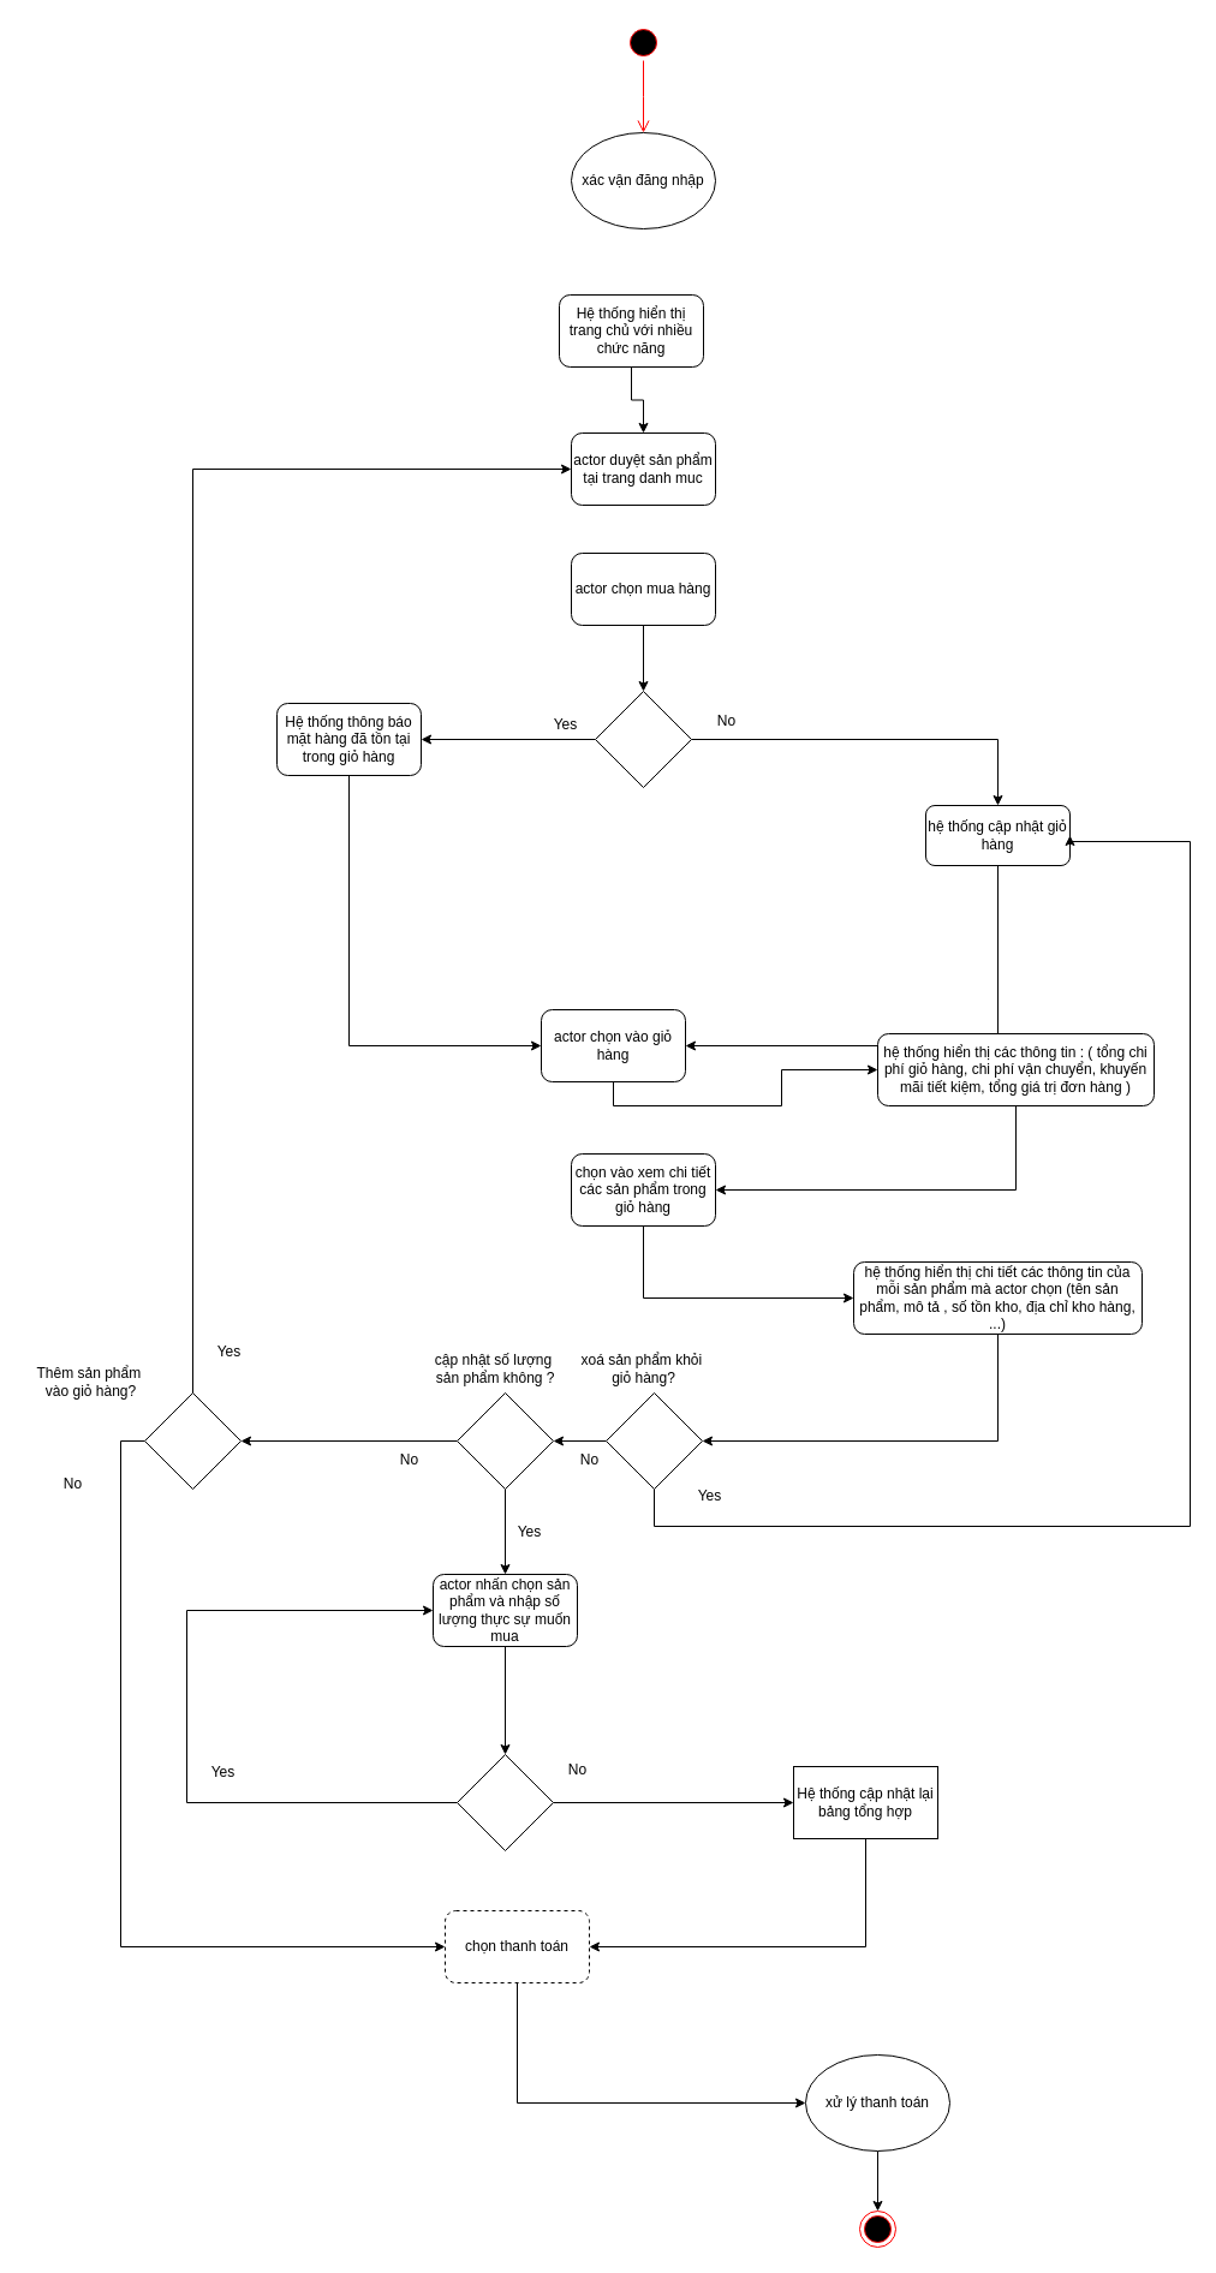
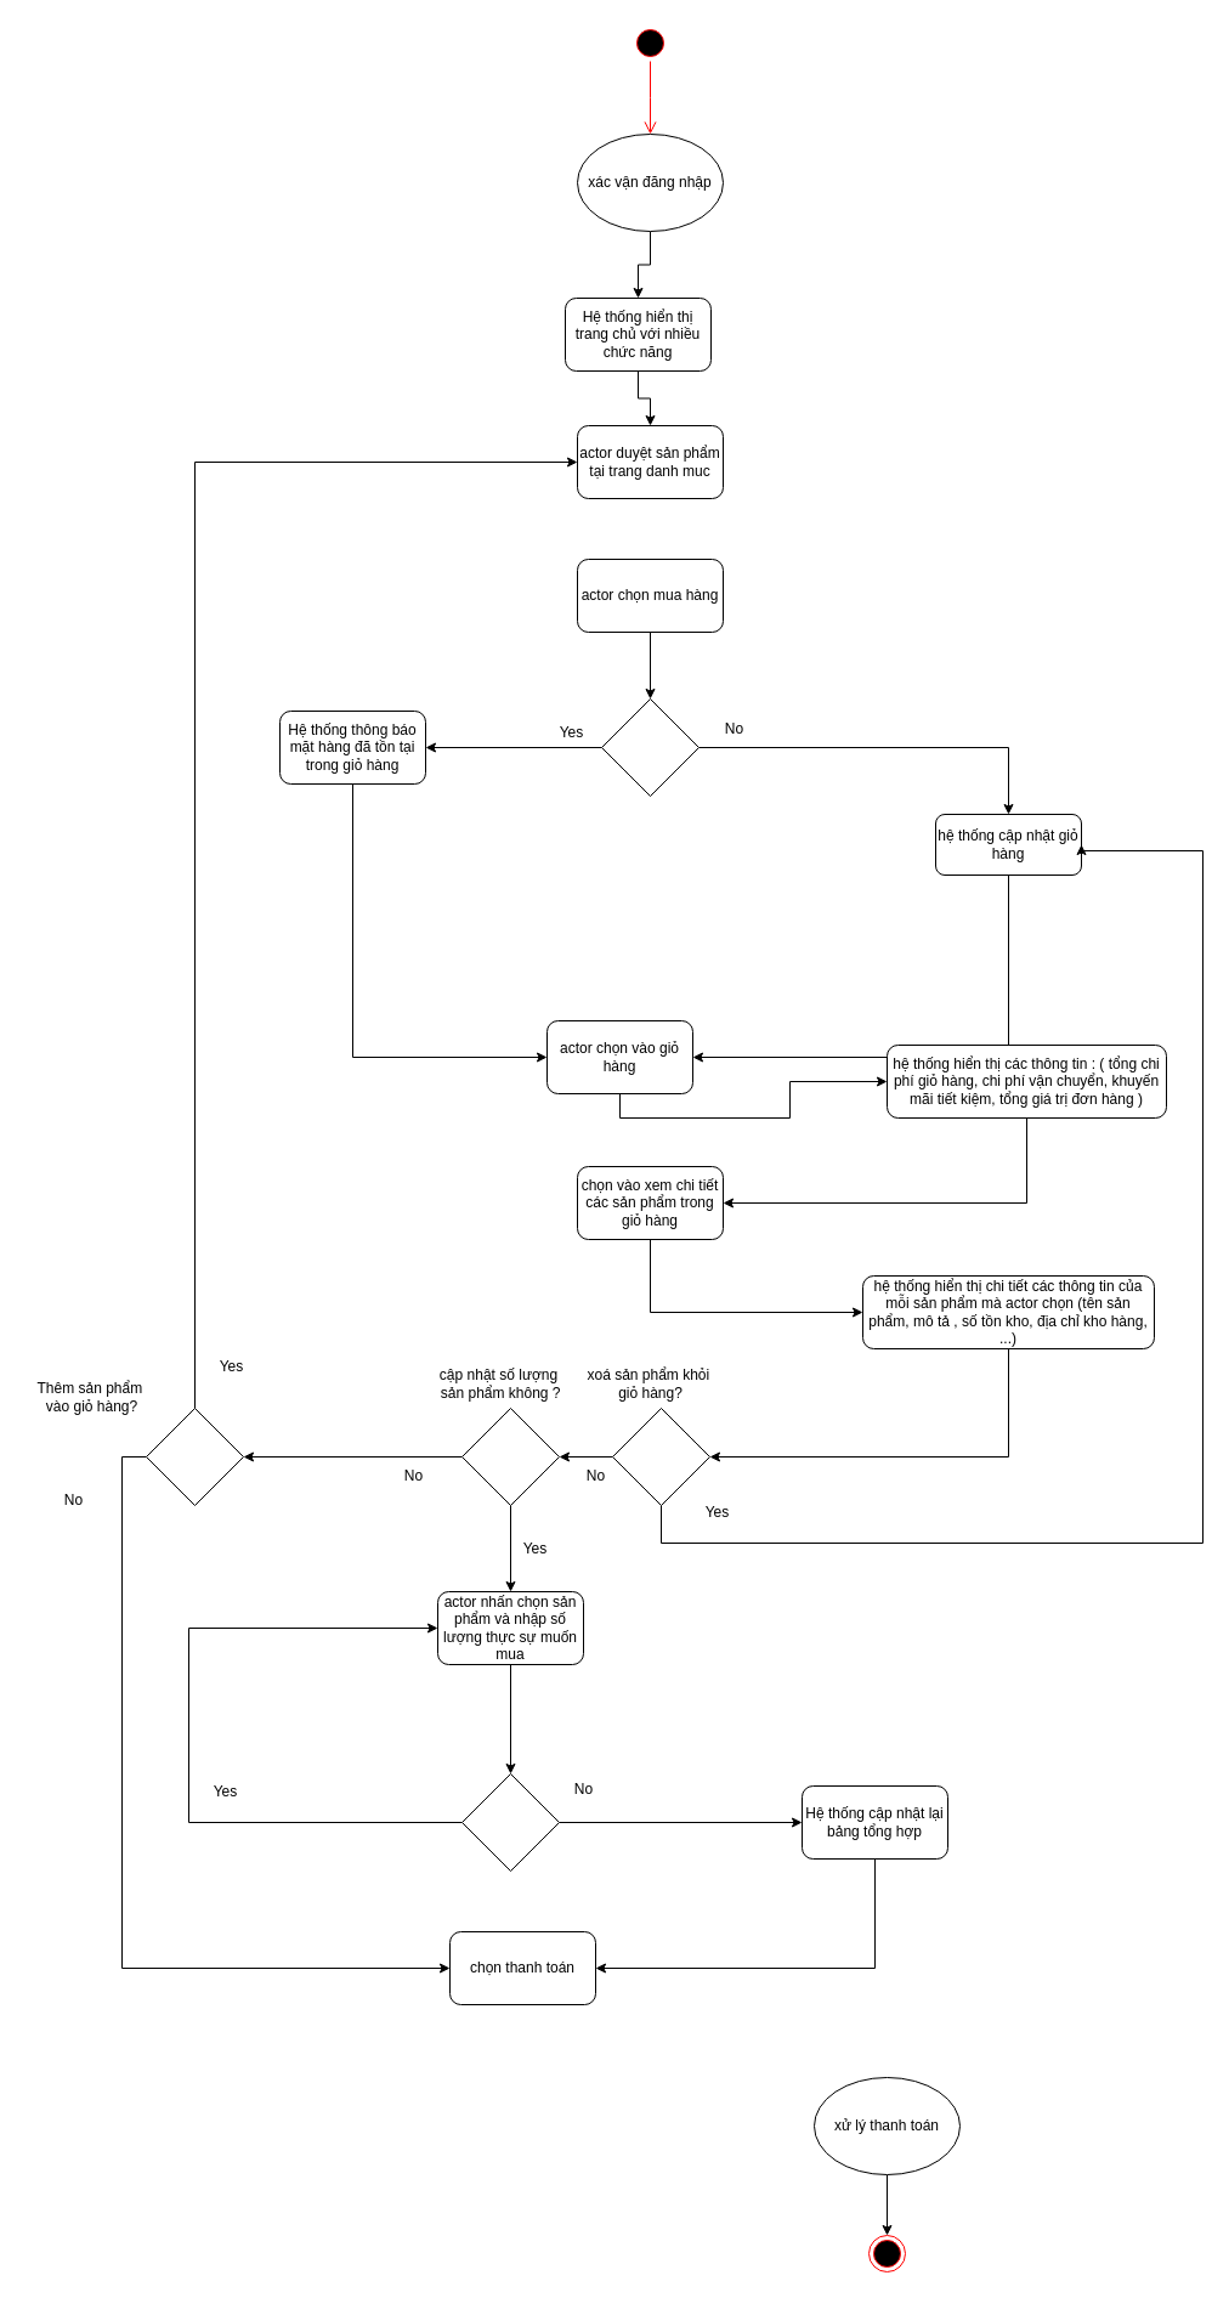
  <mxCell id="0" />
  <mxCell id="1" parent="0" />
  <mxCell id="2" value="" style="ellipse;html=1;shape=startState;fillColor=#000000;strokeColor=#ff0000;" parent="1" vertex="1"><mxGeometry x="520" y="20" width="30" height="30" as="geometry" /></mxCell>
  <mxCell id="3" value="" style="edgeStyle=orthogonalEdgeStyle;html=1;verticalAlign=bottom;endArrow=open;endSize=8;strokeColor=#ff0000;rounded=0;" parent="1" source="2" edge="1"><mxGeometry relative="1" as="geometry"><mxPoint x="535" y="110" as="targetPoint" /></mxGeometry></mxCell>
+ <mxCell id="4" style="edgeStyle=orthogonalEdgeStyle;rounded=0;orthogonalLoop=1;jettySize=auto;html=1;exitX=0.5;exitY=1;exitDx=0;exitDy=0;entryX=0.5;entryY=0;entryDx=0;entryDy=0;" parent="1" source="5" target="7" edge="1"><mxGeometry relative="1" as="geometry" /></mxCell>
  <mxCell id="5" value="xác vận đăng nhập" style="ellipse;whiteSpace=wrap;html=1;" parent="1" vertex="1"><mxGeometry x="475" y="110" width="120" height="80" as="geometry" /></mxCell>
  <mxCell id="6" style="edgeStyle=orthogonalEdgeStyle;rounded=0;orthogonalLoop=1;jettySize=auto;html=1;exitX=0.5;exitY=1;exitDx=0;exitDy=0;entryX=0.5;entryY=0;entryDx=0;entryDy=0;" parent="1" source="7" target="8" edge="1"><mxGeometry relative="1" as="geometry" /></mxCell>
  <mxCell id="7" value="Hệ thống hiển thị trang chủ với nhiều chức năng" style="rounded=1;whiteSpace=wrap;html=1;" parent="1" vertex="1"><mxGeometry x="465" y="245" width="120" height="60" as="geometry" /></mxCell>
- <mxCell id="8" value="actor duyệt sản phẩm tại trang danh muc" style="rounded=1;whiteSpace=wrap;html=1;" parent="1" vertex="1"><mxGeometry x="475" y="360" width="120" height="60" as="geometry" /></mxCell>
+ <mxCell id="8" value="actor duyệt sản phẩm tại trang danh muc" style="rounded=1;whiteSpace=wrap;html=1;" parent="1" vertex="1"><mxGeometry x="475" y="350" width="120" height="60" as="geometry" /></mxCell>
  <mxCell id="9" style="edgeStyle=orthogonalEdgeStyle;rounded=0;orthogonalLoop=1;jettySize=auto;html=1;exitX=0.5;exitY=1;exitDx=0;exitDy=0;entryX=0.5;entryY=0;entryDx=0;entryDy=0;" parent="1" source="10" target="29" edge="1"><mxGeometry relative="1" as="geometry" /></mxCell>
  <mxCell id="10" value="actor chọn mua hàng" style="rounded=1;whiteSpace=wrap;html=1;" parent="1" vertex="1"><mxGeometry x="475" y="460" width="120" height="60" as="geometry" /></mxCell>
  <mxCell id="11" style="edgeStyle=orthogonalEdgeStyle;rounded=0;orthogonalLoop=1;jettySize=auto;html=1;exitX=0.5;exitY=1;exitDx=0;exitDy=0;entryX=1;entryY=0.5;entryDx=0;entryDy=0;" parent="1" source="12" target="14" edge="1"><mxGeometry relative="1" as="geometry" /></mxCell>
  <mxCell id="12" value="hệ thống cập nhật giỏ hàng" style="rounded=1;whiteSpace=wrap;html=1;" parent="1" vertex="1"><mxGeometry x="770" y="670" width="120" height="50" as="geometry" /></mxCell>
  <mxCell id="13" style="edgeStyle=orthogonalEdgeStyle;rounded=0;orthogonalLoop=1;jettySize=auto;html=1;exitX=0.5;exitY=1;exitDx=0;exitDy=0;entryX=0;entryY=0.5;entryDx=0;entryDy=0;" parent="1" source="14" target="16" edge="1"><mxGeometry relative="1" as="geometry" /></mxCell>
  <mxCell id="14" value="actor chọn vào giỏ hàng" style="rounded=1;whiteSpace=wrap;html=1;" parent="1" vertex="1"><mxGeometry x="450" y="840" width="120" height="60" as="geometry" /></mxCell>
  <mxCell id="15" style="edgeStyle=orthogonalEdgeStyle;rounded=0;orthogonalLoop=1;jettySize=auto;html=1;exitX=0.5;exitY=1;exitDx=0;exitDy=0;entryX=1;entryY=0.5;entryDx=0;entryDy=0;" parent="1" source="16" target="18" edge="1"><mxGeometry relative="1" as="geometry" /></mxCell>
  <mxCell id="16" value="hệ thống hiển thị các thông tin : ( tổng chi phí giỏ hàng, chi phí vận chuyển, khuyến mãi tiết kiệm, tổng giá trị đơn hàng )" style="rounded=1;whiteSpace=wrap;html=1;" parent="1" vertex="1"><mxGeometry x="730" y="860" width="230" height="60" as="geometry" /></mxCell>
  <mxCell id="17" style="edgeStyle=orthogonalEdgeStyle;rounded=0;orthogonalLoop=1;jettySize=auto;html=1;exitX=0.5;exitY=1;exitDx=0;exitDy=0;entryX=0;entryY=0.5;entryDx=0;entryDy=0;" parent="1" source="18" target="20" edge="1"><mxGeometry relative="1" as="geometry" /></mxCell>
  <mxCell id="18" value="chọn vào xem chi tiết các sản phẩm trong giỏ hàng" style="rounded=1;whiteSpace=wrap;html=1;" parent="1" vertex="1"><mxGeometry x="475" y="960" width="120" height="60" as="geometry" /></mxCell>
  <mxCell id="19" style="edgeStyle=orthogonalEdgeStyle;rounded=0;orthogonalLoop=1;jettySize=auto;html=1;exitX=0.5;exitY=1;exitDx=0;exitDy=0;entryX=1;entryY=0.5;entryDx=0;entryDy=0;" parent="1" source="20" target="36" edge="1"><mxGeometry relative="1" as="geometry" /></mxCell>
  <mxCell id="20" value="hệ thống hiển thị chi tiết các thông tin của mỗi sản phẩm mà actor chọn (tên sản phẩm, mô tả , số tồn kho, địa chỉ kho hàng, ...)" style="rounded=1;whiteSpace=wrap;html=1;" parent="1" vertex="1"><mxGeometry x="710" y="1050" width="240" height="60" as="geometry" /></mxCell>
  <mxCell id="21" style="edgeStyle=orthogonalEdgeStyle;rounded=0;orthogonalLoop=1;jettySize=auto;html=1;exitX=0.5;exitY=1;exitDx=0;exitDy=0;entryX=0.5;entryY=0;entryDx=0;entryDy=0;" parent="1" source="22" target="25" edge="1"><mxGeometry relative="1" as="geometry" /></mxCell>
  <mxCell id="22" value="actor nhấn chọn sản phẩm và nhập số lượng thực sự muốn mua" style="rounded=1;whiteSpace=wrap;html=1;" parent="1" vertex="1"><mxGeometry x="360" y="1310" width="120" height="60" as="geometry" /></mxCell>
  <mxCell id="23" style="edgeStyle=orthogonalEdgeStyle;rounded=0;orthogonalLoop=1;jettySize=auto;html=1;exitX=0;exitY=0.5;exitDx=0;exitDy=0;entryX=0;entryY=0.5;entryDx=0;entryDy=0;" parent="1" source="25" target="22" edge="1"><mxGeometry relative="1" as="geometry"><Array as="points"><mxPoint x="155" y="1500" /><mxPoint x="155" y="1340" /></Array></mxGeometry></mxCell>
  <mxCell id="24" style="edgeStyle=orthogonalEdgeStyle;rounded=0;orthogonalLoop=1;jettySize=auto;html=1;exitX=1;exitY=0.5;exitDx=0;exitDy=0;entryX=0;entryY=0.5;entryDx=0;entryDy=0;" parent="1" source="25" target="46" edge="1"><mxGeometry relative="1" as="geometry" /></mxCell>
  <mxCell id="25" value="" style="rhombus;whiteSpace=wrap;html=1;" parent="1" vertex="1"><mxGeometry x="380" y="1460" width="80" height="80" as="geometry" /></mxCell>
  <mxCell id="26" value="Yes" style="text;html=1;align=center;verticalAlign=middle;resizable=0;points=[];autosize=1;strokeColor=none;fillColor=none;" parent="1" vertex="1"><mxGeometry x="165" y="1460" width="40" height="30" as="geometry" /></mxCell>
  <mxCell id="27" style="edgeStyle=orthogonalEdgeStyle;rounded=0;orthogonalLoop=1;jettySize=auto;html=1;exitX=0;exitY=0.5;exitDx=0;exitDy=0;entryX=1;entryY=0.5;entryDx=0;entryDy=0;" parent="1" source="29" target="31" edge="1"><mxGeometry relative="1" as="geometry" /></mxCell>
  <mxCell id="28" style="edgeStyle=orthogonalEdgeStyle;rounded=0;orthogonalLoop=1;jettySize=auto;html=1;exitX=1;exitY=0.5;exitDx=0;exitDy=0;entryX=0.5;entryY=0;entryDx=0;entryDy=0;" parent="1" source="29" target="12" edge="1"><mxGeometry relative="1" as="geometry" /></mxCell>
  <mxCell id="29" value="" style="rhombus;whiteSpace=wrap;html=1;" parent="1" vertex="1"><mxGeometry x="495" y="575" width="80" height="80" as="geometry" /></mxCell>
  <mxCell id="30" style="edgeStyle=orthogonalEdgeStyle;rounded=0;orthogonalLoop=1;jettySize=auto;html=1;exitX=0.5;exitY=1;exitDx=0;exitDy=0;entryX=0;entryY=0.5;entryDx=0;entryDy=0;" parent="1" source="31" target="14" edge="1"><mxGeometry relative="1" as="geometry" /></mxCell>
  <mxCell id="31" value="Hệ thống thông báo mặt hàng đã tồn tại trong giỏ hàng" style="rounded=1;whiteSpace=wrap;html=1;" parent="1" vertex="1"><mxGeometry x="230" y="585" width="120" height="60" as="geometry" /></mxCell>
  <mxCell id="32" value="Yes" style="text;html=1;align=center;verticalAlign=middle;resizable=0;points=[];autosize=1;strokeColor=none;fillColor=none;" parent="1" vertex="1"><mxGeometry x="450" y="588" width="40" height="30" as="geometry" /></mxCell>
  <mxCell id="33" value="No" style="text;html=1;align=center;verticalAlign=middle;resizable=0;points=[];autosize=1;strokeColor=none;fillColor=none;" parent="1" vertex="1"><mxGeometry x="584" y="585" width="40" height="30" as="geometry" /></mxCell>
  <mxCell id="34" style="edgeStyle=orthogonalEdgeStyle;rounded=0;orthogonalLoop=1;jettySize=auto;html=1;exitX=0.5;exitY=1;exitDx=0;exitDy=0;entryX=1;entryY=0.5;entryDx=0;entryDy=0;" parent="1" source="36" target="12" edge="1"><mxGeometry relative="1" as="geometry"><mxPoint x="360" y="1042" as="targetPoint" /><Array as="points"><mxPoint x="544" y="1270" /><mxPoint x="990" y="1270" /><mxPoint x="990" y="700" /></Array></mxGeometry></mxCell>
  <mxCell id="35" style="edgeStyle=orthogonalEdgeStyle;rounded=0;orthogonalLoop=1;jettySize=auto;html=1;exitX=0;exitY=0.5;exitDx=0;exitDy=0;entryX=1;entryY=0.5;entryDx=0;entryDy=0;" parent="1" source="36" target="41" edge="1"><mxGeometry relative="1" as="geometry" /></mxCell>
  <mxCell id="36" value="" style="rhombus;whiteSpace=wrap;html=1;" parent="1" vertex="1"><mxGeometry x="504" y="1159" width="80" height="80" as="geometry" /></mxCell>
  <mxCell id="37" value="xoá sản phẩm khỏi&amp;nbsp;&lt;div&gt;giỏ hàng?&lt;/div&gt;" style="text;html=1;align=center;verticalAlign=middle;resizable=0;points=[];autosize=1;strokeColor=none;fillColor=none;" parent="1" vertex="1"><mxGeometry x="470" y="1119" width="130" height="40" as="geometry" /></mxCell>
  <mxCell id="38" value="Yes" style="text;html=1;align=center;verticalAlign=middle;resizable=0;points=[];autosize=1;strokeColor=none;fillColor=none;" parent="1" vertex="1"><mxGeometry x="570" y="1230" width="40" height="30" as="geometry" /></mxCell>
  <mxCell id="39" style="edgeStyle=orthogonalEdgeStyle;rounded=0;orthogonalLoop=1;jettySize=auto;html=1;exitX=0.5;exitY=1;exitDx=0;exitDy=0;entryX=0.5;entryY=0;entryDx=0;entryDy=0;" parent="1" source="41" target="22" edge="1"><mxGeometry relative="1" as="geometry" /></mxCell>
  <mxCell id="40" style="edgeStyle=orthogonalEdgeStyle;rounded=0;orthogonalLoop=1;jettySize=auto;html=1;exitX=0;exitY=0.5;exitDx=0;exitDy=0;entryX=1;entryY=0.5;entryDx=0;entryDy=0;" parent="1" source="41" target="56" edge="1"><mxGeometry relative="1" as="geometry" /></mxCell>
  <mxCell id="41" value="" style="rhombus;whiteSpace=wrap;html=1;" parent="1" vertex="1"><mxGeometry x="380" y="1159" width="80" height="80" as="geometry" /></mxCell>
  <mxCell id="42" value="cập nhật số lượng&lt;div&gt;&amp;nbsp;sản phẩm không ?&lt;/div&gt;" style="text;html=1;align=center;verticalAlign=middle;resizable=0;points=[];autosize=1;strokeColor=none;fillColor=none;" parent="1" vertex="1"><mxGeometry x="345" y="1119" width="130" height="40" as="geometry" /></mxCell>
  <mxCell id="43" value="Yes" style="text;html=1;align=center;verticalAlign=middle;resizable=0;points=[];autosize=1;strokeColor=none;fillColor=none;" parent="1" vertex="1"><mxGeometry x="420" y="1260" width="40" height="30" as="geometry" /></mxCell>
  <mxCell id="44" value="No" style="text;html=1;align=center;verticalAlign=middle;resizable=0;points=[];autosize=1;strokeColor=none;fillColor=none;" parent="1" vertex="1"><mxGeometry x="470" y="1200" width="40" height="30" as="geometry" /></mxCell>
  <mxCell id="45" style="edgeStyle=orthogonalEdgeStyle;rounded=0;orthogonalLoop=1;jettySize=auto;html=1;exitX=0.5;exitY=1;exitDx=0;exitDy=0;entryX=1;entryY=0.5;entryDx=0;entryDy=0;" parent="1" source="46" target="48" edge="1"><mxGeometry relative="1" as="geometry" /></mxCell>
- <mxCell id="46" value="Hệ thống cập nhật lại bảng tổng hợp" style="whiteSpace=wrap;html=1;rounded=0;" parent="1" vertex="1"><mxGeometry x="660" y="1470" width="120" height="60" as="geometry" /></mxCell>
- <mxCell id="47" style="edgeStyle=orthogonalEdgeStyle;rounded=0;orthogonalLoop=1;jettySize=auto;html=1;exitX=0.5;exitY=1;exitDx=0;exitDy=0;entryX=0;entryY=0.5;entryDx=0;entryDy=0;" parent="1" source="48" target="50" edge="1"><mxGeometry relative="1" as="geometry" /></mxCell>
- <mxCell id="48" value="chọn thanh toán" style="rounded=1;whiteSpace=wrap;html=1;dashed=1;" parent="1" vertex="1"><mxGeometry x="370" y="1590" width="120" height="60" as="geometry" /></mxCell>
+ <mxCell id="46" value="Hệ thống cập nhật lại bảng tổng hợp" style="rounded=1;whiteSpace=wrap;html=1;" parent="1" vertex="1"><mxGeometry x="660" y="1470" width="120" height="60" as="geometry" /></mxCell>
+ <mxCell id="48" value="chọn thanh toán" style="rounded=1;whiteSpace=wrap;html=1;" parent="1" vertex="1"><mxGeometry x="370" y="1590" width="120" height="60" as="geometry" /></mxCell>
  <mxCell id="49" style="edgeStyle=orthogonalEdgeStyle;rounded=0;orthogonalLoop=1;jettySize=auto;html=1;exitX=0.5;exitY=1;exitDx=0;exitDy=0;entryX=0.5;entryY=0;entryDx=0;entryDy=0;" parent="1" source="50" target="51" edge="1"><mxGeometry relative="1" as="geometry" /></mxCell>
  <mxCell id="50" value="xử lý thanh toán" style="ellipse;whiteSpace=wrap;html=1;" parent="1" vertex="1"><mxGeometry x="670" y="1710" width="120" height="80" as="geometry" /></mxCell>
  <mxCell id="51" value="" style="ellipse;html=1;shape=endState;fillColor=#000000;strokeColor=#ff0000;" parent="1" vertex="1"><mxGeometry x="715" y="1840" width="30" height="30" as="geometry" /></mxCell>
  <mxCell id="52" value="No" style="text;html=1;align=center;verticalAlign=middle;resizable=0;points=[];autosize=1;strokeColor=none;fillColor=none;" parent="1" vertex="1"><mxGeometry x="460" y="1458" width="40" height="30" as="geometry" /></mxCell>
  <mxCell id="53" value="No" style="text;html=1;align=center;verticalAlign=middle;resizable=0;points=[];autosize=1;strokeColor=none;fillColor=none;" parent="1" vertex="1"><mxGeometry x="320" y="1200" width="40" height="30" as="geometry" /></mxCell>
  <mxCell id="54" style="edgeStyle=orthogonalEdgeStyle;rounded=0;orthogonalLoop=1;jettySize=auto;html=1;exitX=0.5;exitY=0;exitDx=0;exitDy=0;entryX=0;entryY=0.5;entryDx=0;entryDy=0;" parent="1" source="56" target="8" edge="1"><mxGeometry relative="1" as="geometry"><Array as="points"><mxPoint x="160" y="1160" /><mxPoint x="160" y="380" /></Array></mxGeometry></mxCell>
  <mxCell id="55" style="edgeStyle=orthogonalEdgeStyle;rounded=0;orthogonalLoop=1;jettySize=auto;html=1;exitX=0;exitY=0.5;exitDx=0;exitDy=0;entryX=0;entryY=0.5;entryDx=0;entryDy=0;" parent="1" source="56" target="48" edge="1"><mxGeometry relative="1" as="geometry" /></mxCell>
  <mxCell id="56" value="" style="rhombus;whiteSpace=wrap;html=1;" parent="1" vertex="1"><mxGeometry x="120" y="1159" width="80" height="80" as="geometry" /></mxCell>
  <mxCell id="57" value="Thêm sản phẩm&amp;nbsp;&lt;div&gt;vào giỏ hàng?&lt;/div&gt;" style="text;html=1;align=center;verticalAlign=middle;resizable=0;points=[];autosize=1;strokeColor=none;fillColor=none;" parent="1" vertex="1"><mxGeometry x="20" y="1130" width="110" height="40" as="geometry" /></mxCell>
  <mxCell id="58" value="Yes" style="text;html=1;align=center;verticalAlign=middle;resizable=0;points=[];autosize=1;strokeColor=none;fillColor=none;" parent="1" vertex="1"><mxGeometry x="170" y="1110" width="40" height="30" as="geometry" /></mxCell>
  <mxCell id="59" value="No" style="text;html=1;align=center;verticalAlign=middle;resizable=0;points=[];autosize=1;strokeColor=none;fillColor=none;" parent="1" vertex="1"><mxGeometry x="40" y="1220" width="40" height="30" as="geometry" /></mxCell>
